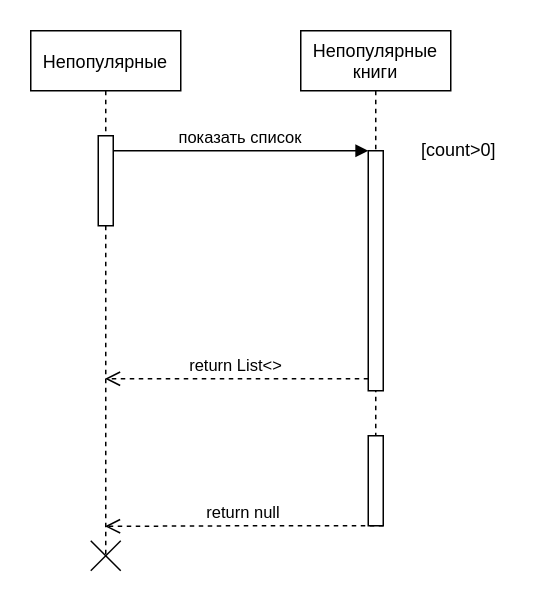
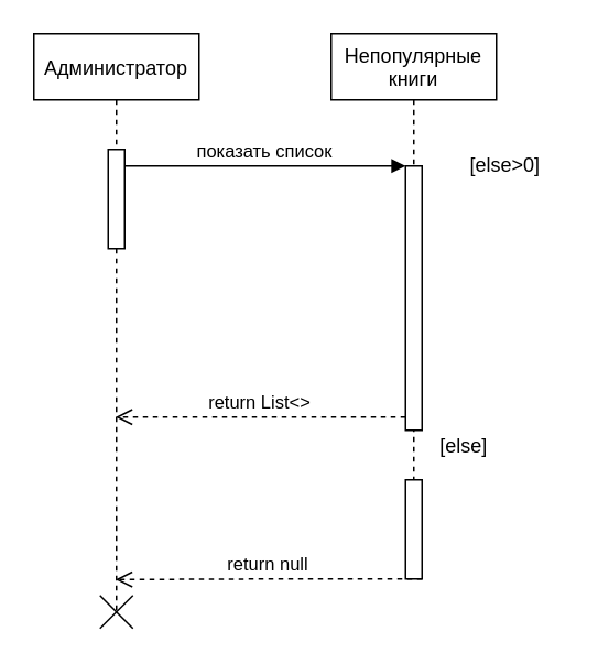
  <mxCell id="0" />
  <mxCell id="1" parent="0" />
- <mxCell id="2" value="Непопулярные" style="shape=umlLifeline;perimeter=lifelinePerimeter;container=1;collapsible=0;recursiveResize=0;rounded=0;shadow=0;strokeWidth=1;" parent="1" vertex="1"><mxGeometry x="20" y="20" width="100" height="350" as="geometry" /></mxCell>
+ <mxCell id="2" value="Администратор" style="shape=umlLifeline;perimeter=lifelinePerimeter;container=1;collapsible=0;recursiveResize=0;rounded=0;shadow=0;strokeWidth=1;" parent="1" vertex="1"><mxGeometry x="20" y="20" width="100" height="350" as="geometry" /></mxCell>
  <mxCell id="3" value="" style="points=[];perimeter=orthogonalPerimeter;rounded=0;shadow=0;strokeWidth=1;" parent="2" vertex="1"><mxGeometry x="45" y="70" width="10" height="60" as="geometry" /></mxCell>
  <mxCell id="4" value="Непопулярные&#10;книги" style="shape=umlLifeline;perimeter=lifelinePerimeter;container=1;collapsible=0;recursiveResize=0;rounded=0;shadow=0;strokeWidth=1;" parent="1" vertex="1"><mxGeometry x="200" y="20" width="100" height="300" as="geometry" /></mxCell>
  <mxCell id="5" value="" style="points=[];perimeter=orthogonalPerimeter;rounded=0;shadow=0;strokeWidth=1;" parent="4" vertex="1"><mxGeometry x="45" y="80" width="10" height="160" as="geometry" /></mxCell>
  <mxCell id="6" value="return List&lt;&gt;" style="verticalAlign=bottom;endArrow=open;dashed=1;endSize=8;exitX=0;exitY=0.95;shadow=0;strokeWidth=1;" parent="1" source="5" target="2" edge="1"><mxGeometry relative="1" as="geometry"><mxPoint x="175" y="176" as="targetPoint" /><Array as="points"><mxPoint x="160" y="252" /></Array></mxGeometry></mxCell>
  <mxCell id="7" value="показать список" style="verticalAlign=bottom;endArrow=block;entryX=0;entryY=0;shadow=0;strokeWidth=1;" parent="1" source="3" target="5" edge="1"><mxGeometry relative="1" as="geometry"><mxPoint x="175" y="100" as="sourcePoint" /></mxGeometry></mxCell>
- <mxCell id="8" value="[count&amp;gt;0]" style="text;html=1;align=center;verticalAlign=middle;resizable=0;points=[];autosize=1;strokeColor=none;fillColor=none;" vertex="1" parent="1"><mxGeometry x="270" y="90" width="70" height="20" as="geometry" /></mxCell>
+ <mxCell id="8" value="[else&amp;gt;0]" style="text;html=1;align=center;verticalAlign=middle;resizable=0;points=[];autosize=1;strokeColor=none;fillColor=none;" vertex="1" parent="1"><mxGeometry x="270" y="90" width="70" height="20" as="geometry" /></mxCell>
+ <mxCell id="9" value="[else]" style="text;html=1;align=center;verticalAlign=middle;resizable=0;points=[];autosize=1;strokeColor=none;fillColor=none;" vertex="1" parent="1"><mxGeometry x="260" y="260" width="40" height="20" as="geometry" /></mxCell>
  <mxCell id="10" value="" style="points=[];perimeter=orthogonalPerimeter;rounded=0;shadow=0;strokeWidth=1;" vertex="1" parent="1"><mxGeometry x="245" y="290" width="10" height="60" as="geometry" /></mxCell>
  <mxCell id="11" value="return null" style="verticalAlign=bottom;endArrow=open;dashed=1;endSize=8;exitX=0;exitY=0.95;shadow=0;strokeWidth=1;entryX=0.495;entryY=0.944;entryDx=0;entryDy=0;entryPerimeter=0;" edge="1" parent="1" target="2"><mxGeometry relative="1" as="geometry"><mxPoint x="78.5" y="347.2" as="targetPoint" /><mxPoint x="255" y="350" as="sourcePoint" /><Array as="points"><mxPoint x="170" y="350" /></Array></mxGeometry></mxCell>
  <mxCell id="12" value="" style="endArrow=none;html=1;rounded=0;" edge="1" parent="1"><mxGeometry width="50" height="50" relative="1" as="geometry"><mxPoint x="60" y="380" as="sourcePoint" /><mxPoint x="80" y="360" as="targetPoint" /></mxGeometry></mxCell>
  <mxCell id="13" value="" style="endArrow=none;html=1;rounded=0;" edge="1" parent="1"><mxGeometry width="50" height="50" relative="1" as="geometry"><mxPoint x="80" y="380" as="sourcePoint" /><mxPoint x="60" y="360" as="targetPoint" /><Array as="points"><mxPoint x="80" y="380" /><mxPoint x="70" y="370" /></Array></mxGeometry></mxCell>
